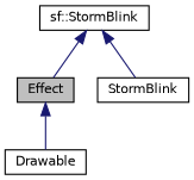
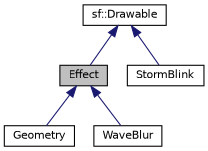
  digraph {
    node [color=black fillcolor=white fontname=Helvetica fontsize=10 shape=record style=filled]
    edge [color=midnightblue dir=back fontname=Helvetica fontsize=10 labelfontname=Helvetica labelfontsize=10 style=solid]
    n1 [fillcolor=grey75 fontcolor=black height=0.2 label=Effect width=0.4]
-   n3 [height=0.2 label=Drawable width=0.4]
+   n2 [height=0.2 label=Geometry width=0.4]
+   n3 [height=0.2 label=WaveBlur width=0.4]
    n4 [height=0.2 label=StormBlink width=0.4]
-   n5 [height=0.2 label="sf::StormBlink" width=0.4]
+   n5 [height=0.2 label="sf::Drawable" width=0.4]
+   n1 -> n2
    n1 -> n3
    n5 -> n1
    n5 -> n4
  }
